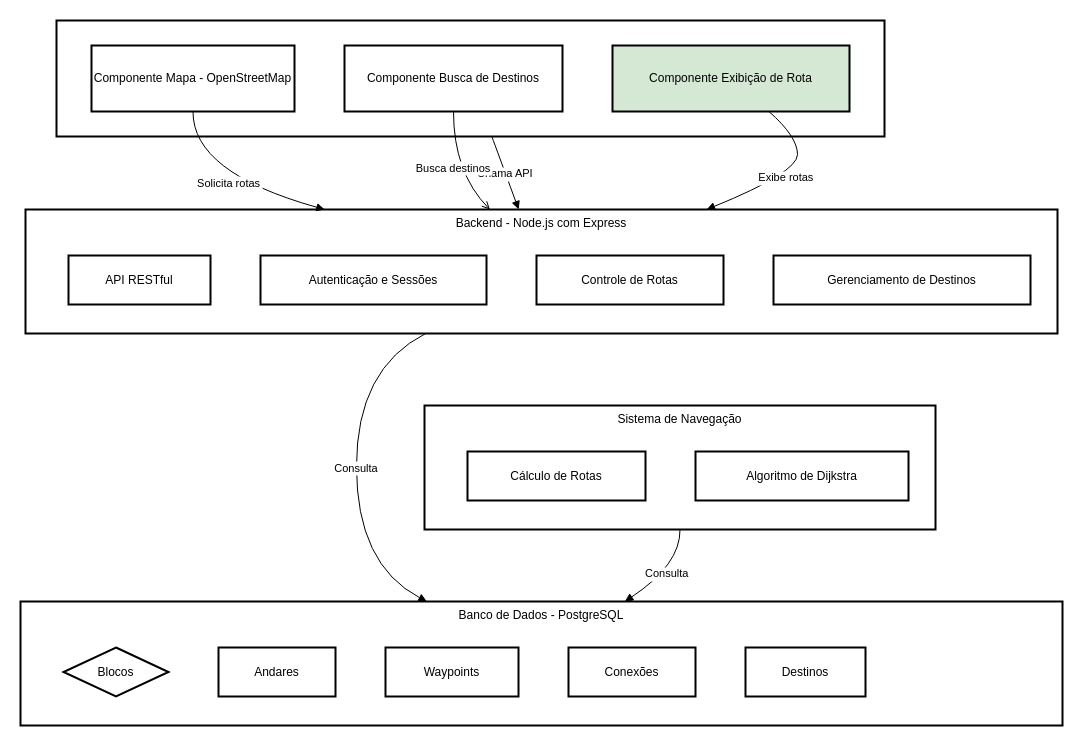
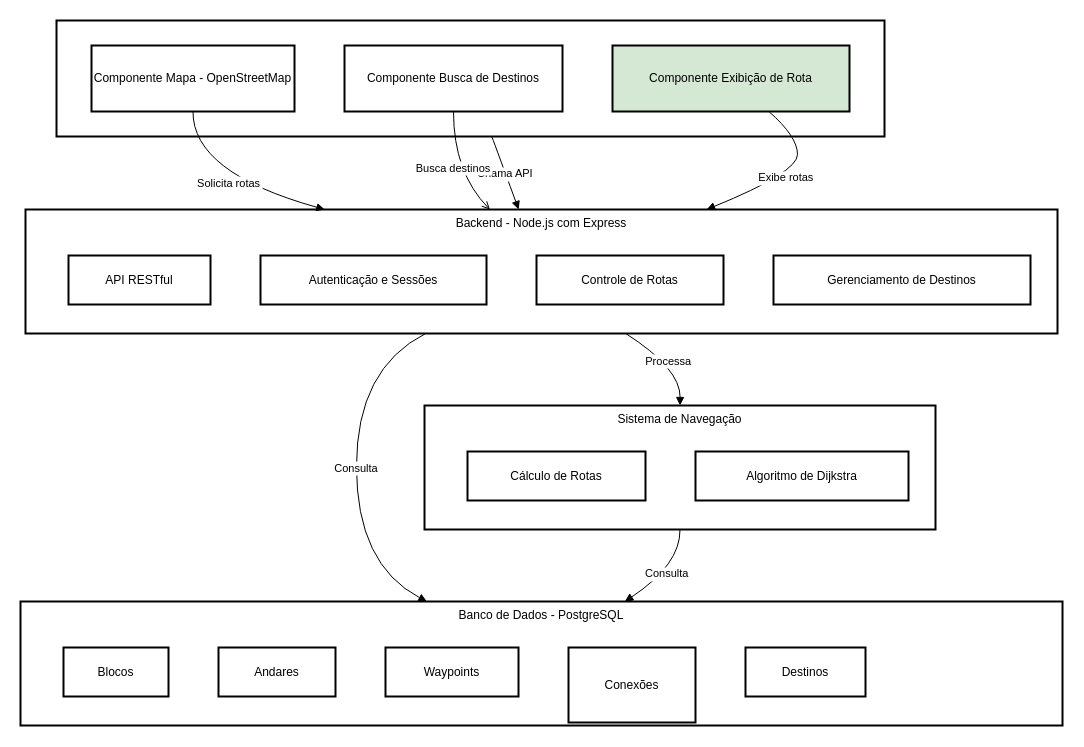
  <mxCell id="0" />
  <mxCell id="1" parent="0" />
  <mxCell id="2" value="Sistema de Navegação" style="whiteSpace=wrap;strokeWidth=2;verticalAlign=top;" vertex="1" parent="1"><mxGeometry x="424" y="405" width="511" height="124" as="geometry" /></mxCell>
  <mxCell id="3" value="Cálculo de Rotas" style="whiteSpace=wrap;strokeWidth=2;" vertex="1" parent="2"><mxGeometry x="43" y="46" width="178" height="49" as="geometry" /></mxCell>
  <mxCell id="4" value="Algoritmo de Dijkstra" style="whiteSpace=wrap;strokeWidth=2;" vertex="1" parent="2"><mxGeometry x="271" y="46" width="213" height="49" as="geometry" /></mxCell>
  <mxCell id="5" value="Banco de Dados - PostgreSQL" style="whiteSpace=wrap;strokeWidth=2;verticalAlign=top;" vertex="1" parent="1"><mxGeometry x="20" y="601" width="1042" height="124" as="geometry" /></mxCell>
- <mxCell id="6" value="Blocos" style="rhombus;whiteSpace=wrap;strokeWidth=2;" vertex="1" parent="5"><mxGeometry x="43" y="46" width="105" height="49" as="geometry" /></mxCell>
+ <mxCell id="6" value="Blocos" style="whiteSpace=wrap;strokeWidth=2;" vertex="1" parent="5"><mxGeometry x="43" y="46" width="105" height="49" as="geometry" /></mxCell>
  <mxCell id="7" value="Andares" style="whiteSpace=wrap;strokeWidth=2;" vertex="1" parent="5"><mxGeometry x="198" y="46" width="117" height="49" as="geometry" /></mxCell>
  <mxCell id="8" value="Waypoints" style="whiteSpace=wrap;strokeWidth=2;" vertex="1" parent="5"><mxGeometry x="365" y="46" width="133" height="49" as="geometry" /></mxCell>
- <mxCell id="9" value="Conexões" style="whiteSpace=wrap;strokeWidth=2;" vertex="1" parent="5"><mxGeometry x="548" y="46" width="127" height="49" as="geometry" /></mxCell>
+ <mxCell id="9" value="Conexões" style="whiteSpace=wrap;strokeWidth=2;" vertex="1" parent="5"><mxGeometry x="548" y="46" width="127" height="75" as="geometry" /></mxCell>
  <mxCell id="10" value="Destinos" style="whiteSpace=wrap;strokeWidth=2;" vertex="1" parent="5"><mxGeometry x="725" y="46" width="120" height="49" as="geometry" /></mxCell>
  <mxCell id="11" value="Backend - Node.js com Express" style="whiteSpace=wrap;strokeWidth=2;verticalAlign=top;" vertex="1" parent="1"><mxGeometry x="25" y="209" width="1032" height="124" as="geometry" /></mxCell>
  <mxCell id="12" value="API RESTful" style="whiteSpace=wrap;strokeWidth=2;" vertex="1" parent="11"><mxGeometry x="43" y="46" width="142" height="49" as="geometry" /></mxCell>
  <mxCell id="13" value="Autenticação e Sessões" style="whiteSpace=wrap;strokeWidth=2;" vertex="1" parent="11"><mxGeometry x="235" y="46" width="226" height="49" as="geometry" /></mxCell>
  <mxCell id="14" value="Controle de Rotas" style="whiteSpace=wrap;strokeWidth=2;" vertex="1" parent="11"><mxGeometry x="511" y="46" width="187" height="49" as="geometry" /></mxCell>
  <mxCell id="15" value="Gerenciamento de Destinos" style="whiteSpace=wrap;strokeWidth=2;" vertex="1" parent="11"><mxGeometry x="748" y="46" width="257" height="49" as="geometry" /></mxCell>
  <mxCell id="16" value="Frontend - Next.js" style="whiteSpace=wrap;strokeWidth=2;" vertex="1" parent="1"><mxGeometry x="56" y="20" width="828" height="116" as="geometry" /></mxCell>
  <mxCell id="17" value="Componente Mapa - OpenStreetMap" style="whiteSpace=wrap;strokeWidth=2;" vertex="1" parent="1"><mxGeometry x="91" y="45" width="203" height="66" as="geometry" /></mxCell>
  <mxCell id="18" value="Componente Busca de Destinos" style="whiteSpace=wrap;strokeWidth=2;" vertex="1" parent="1"><mxGeometry x="344" y="45" width="218" height="66" as="geometry" /></mxCell>
  <mxCell id="19" value="Componente Exibição de Rota" style="whiteSpace=wrap;strokeWidth=2;fillColor=#d5e8d4;" vertex="1" parent="1"><mxGeometry x="612" y="45" width="237" height="66" as="geometry" /></mxCell>
  <mxCell id="20" value="Chama API" style="curved=1;startArrow=none;endArrow=block;rounded=0;" edge="1" parent="1" source="16" target="11"><mxGeometry relative="1" as="geometry"><Array as="points" /></mxGeometry></mxCell>
  <mxCell id="21" value="Consulta" style="curved=1;startArrow=none;endArrow=block;exitX=0.39;exitY=0.99;entryX=0.39;entryY=0;rounded=0;" edge="1" parent="1" source="11" target="5"><mxGeometry relative="1" as="geometry"><Array as="points"><mxPoint x="356" y="368" /><mxPoint x="356" y="564" /></Array></mxGeometry></mxCell>
+ <mxCell id="22" value="Processa" style="curved=1;startArrow=none;endArrow=block;exitX=0.58;exitY=0.99;entryX=0.5;entryY=0;rounded=0;" edge="1" parent="1" source="11" target="2"><mxGeometry relative="1" as="geometry"><Array as="points"><mxPoint x="680" y="368" /></Array></mxGeometry></mxCell>
  <mxCell id="23" value="Consulta" style="curved=1;startArrow=none;endArrow=block;exitX=0.5;exitY=0.99;entryX=0.58;entryY=0;rounded=0;" edge="1" parent="1" source="2" target="5"><mxGeometry relative="1" as="geometry"><Array as="points"><mxPoint x="680" y="564" /></Array></mxGeometry></mxCell>
  <mxCell id="24" value="Solicita rotas" style="curved=1;startArrow=none;endArrow=block;exitX=0.5;exitY=1;entryX=0.29;entryY=0;rounded=0;" edge="1" parent="1" source="17" target="11"><mxGeometry relative="1" as="geometry"><Array as="points"><mxPoint x="192" y="172" /></Array></mxGeometry></mxCell>
  <mxCell id="25" value="Busca destinos" style="curved=1;startArrow=none;endArrow=open;exitX=0.5;exitY=1;entryX=0.45;entryY=0;rounded=0;" edge="1" parent="1" source="18" target="11"><mxGeometry relative="1" as="geometry"><Array as="points"><mxPoint x="453" y="172" /></Array></mxGeometry></mxCell>
  <mxCell id="26" value="Exibe rotas" style="curved=1;startArrow=none;endArrow=block;exitX=0.66;exitY=1;entryX=0.66;entryY=0;rounded=0;" edge="1" parent="1" source="19" target="11"><mxGeometry relative="1" as="geometry"><Array as="points"><mxPoint x="797" y="136" /><mxPoint x="797" y="172" /></Array></mxGeometry></mxCell>
